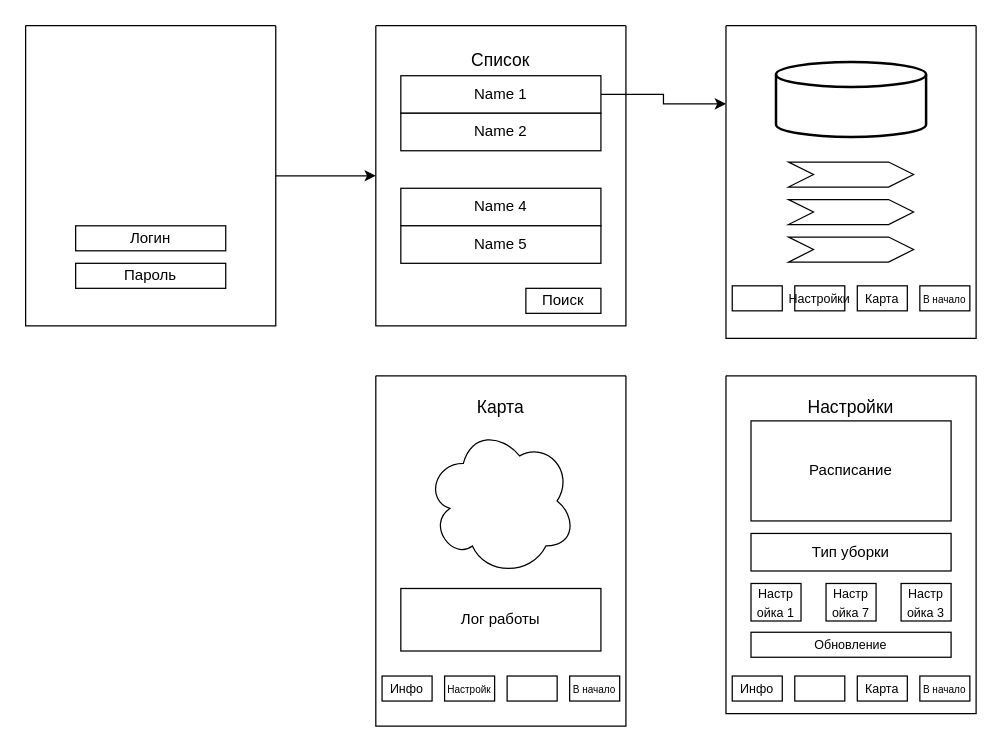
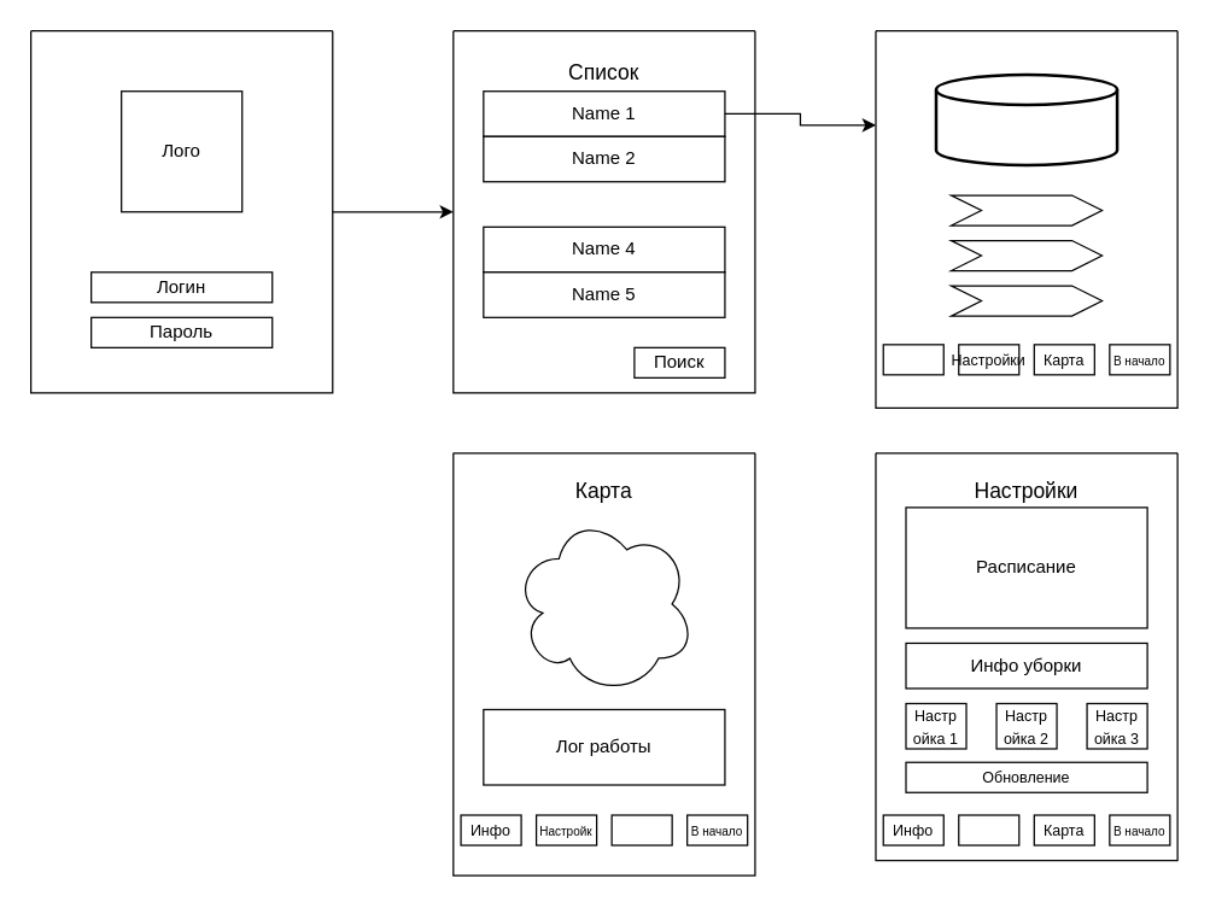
  <mxCell id="0" />
  <mxCell id="1" parent="0" />
  <mxCell id="2" style="edgeStyle=orthogonalEdgeStyle;rounded=0;orthogonalLoop=1;jettySize=auto;html=1;exitX=1;exitY=0.5;exitDx=0;exitDy=0;entryX=0;entryY=0.5;entryDx=0;entryDy=0;" edge="1" parent="1" source="3" target="7"><mxGeometry relative="1" as="geometry" /></mxCell>
  <mxCell id="3" value="" style="swimlane;startSize=0;" vertex="1" parent="1"><mxGeometry x="20" y="20" width="200" height="240" as="geometry"><mxRectangle x="280" y="150" width="50" height="40" as="alternateBounds" /></mxGeometry></mxCell>
+ <mxCell id="4" value="Лого" style="whiteSpace=wrap;html=1;aspect=fixed;" vertex="1" parent="3"><mxGeometry x="60" y="40" width="80" height="80" as="geometry" /></mxCell>
  <mxCell id="5" value="Логин" style="rounded=0;whiteSpace=wrap;html=1;" vertex="1" parent="3"><mxGeometry x="40" y="160" width="120" height="20" as="geometry" /></mxCell>
  <mxCell id="6" value="Пароль" style="rounded=0;whiteSpace=wrap;html=1;" vertex="1" parent="3"><mxGeometry x="40" y="190" width="120" height="20" as="geometry" /></mxCell>
  <mxCell id="7" value="" style="swimlane;startSize=0;" vertex="1" parent="1"><mxGeometry x="300" y="20" width="200" height="240" as="geometry"><mxRectangle x="280" y="150" width="50" height="40" as="alternateBounds" /></mxGeometry></mxCell>
  <mxCell id="8" value="Поиск" style="rounded=0;whiteSpace=wrap;html=1;" vertex="1" parent="7"><mxGeometry x="120" y="210" width="60" height="20" as="geometry" /></mxCell>
  <mxCell id="9" value="Name 1" style="rounded=0;whiteSpace=wrap;html=1;" vertex="1" parent="7"><mxGeometry x="20" y="40" width="160" height="30" as="geometry" /></mxCell>
  <mxCell id="10" value="Name 2" style="rounded=0;whiteSpace=wrap;html=1;" vertex="1" parent="7"><mxGeometry x="20" y="70" width="160" height="30" as="geometry" /></mxCell>
  <mxCell id="11" value="Name 4" style="rounded=0;whiteSpace=wrap;html=1;" vertex="1" parent="7"><mxGeometry x="20" y="130" width="160" height="30" as="geometry" /></mxCell>
  <mxCell id="12" value="Name 5" style="rounded=0;whiteSpace=wrap;html=1;" vertex="1" parent="7"><mxGeometry x="20" y="160" width="160" height="30" as="geometry" /></mxCell>
  <mxCell id="13" value="&lt;font style=&quot;font-size: 14px;&quot;&gt;Список&lt;/font&gt;" style="text;html=1;strokeColor=none;fillColor=none;align=center;verticalAlign=middle;whiteSpace=wrap;rounded=0;" vertex="1" parent="7"><mxGeometry x="70" y="13" width="60" height="30" as="geometry" /></mxCell>
  <mxCell id="14" value="" style="swimlane;startSize=0;" vertex="1" parent="1"><mxGeometry x="580" y="20" width="200" height="250" as="geometry"><mxRectangle x="280" y="150" width="50" height="40" as="alternateBounds" /></mxGeometry></mxCell>
  <mxCell id="15" value="" style="strokeWidth=2;html=1;shape=mxgraph.flowchart.database;whiteSpace=wrap;" vertex="1" parent="14"><mxGeometry x="40" y="29" width="120" height="60" as="geometry" /></mxCell>
  <mxCell id="16" value="" style="shape=step;perimeter=stepPerimeter;fixedSize=1;points=[];whiteSpace=wrap;html=1;" vertex="1" parent="14"><mxGeometry x="50" y="109" width="100" height="20" as="geometry" /></mxCell>
  <mxCell id="17" value="" style="shape=step;perimeter=stepPerimeter;fixedSize=1;points=[];whiteSpace=wrap;html=1;" vertex="1" parent="14"><mxGeometry x="50" y="139" width="100" height="20" as="geometry" /></mxCell>
  <mxCell id="18" value="" style="shape=step;perimeter=stepPerimeter;fixedSize=1;points=[];whiteSpace=wrap;html=1;" vertex="1" parent="14"><mxGeometry x="50" y="169" width="100" height="20" as="geometry" /></mxCell>
  <mxCell id="19" value="" style="rounded=0;whiteSpace=wrap;html=1;" vertex="1" parent="14"><mxGeometry x="5" y="208" width="40" height="20" as="geometry" /></mxCell>
  <mxCell id="20" value="&lt;font style=&quot;font-size: 10px;&quot;&gt;Карта&lt;/font&gt;" style="rounded=0;whiteSpace=wrap;html=1;" vertex="1" parent="14"><mxGeometry x="105" y="208" width="40" height="20" as="geometry" /></mxCell>
  <mxCell id="21" value="&lt;font style=&quot;font-size: 10px;&quot;&gt;Настройки&lt;/font&gt;" style="rounded=0;whiteSpace=wrap;html=1;" vertex="1" parent="14"><mxGeometry x="55" y="208" width="40" height="20" as="geometry" /></mxCell>
  <mxCell id="22" value="&lt;font style=&quot;font-size: 8px;&quot;&gt;В начало&lt;/font&gt;" style="rounded=0;whiteSpace=wrap;html=1;" vertex="1" parent="14"><mxGeometry x="155" y="208" width="40" height="20" as="geometry" /></mxCell>
  <mxCell id="23" value="" style="swimlane;startSize=0;" vertex="1" parent="1"><mxGeometry x="580" y="300" width="200" height="270" as="geometry"><mxRectangle x="280" y="150" width="50" height="40" as="alternateBounds" /></mxGeometry></mxCell>
  <mxCell id="24" value="&lt;font style=&quot;font-size: 14px;&quot;&gt;Настройки&lt;/font&gt;" style="text;html=1;strokeColor=none;fillColor=none;align=center;verticalAlign=middle;whiteSpace=wrap;rounded=0;" vertex="1" parent="23"><mxGeometry x="70" y="10" width="60" height="30" as="geometry" /></mxCell>
  <mxCell id="25" value="Расписание" style="rounded=0;whiteSpace=wrap;html=1;" vertex="1" parent="23"><mxGeometry x="20" y="36" width="160" height="80" as="geometry" /></mxCell>
- <mxCell id="26" value="Тип уборки" style="rounded=0;whiteSpace=wrap;html=1;" vertex="1" parent="23"><mxGeometry x="20" y="126" width="160" height="30" as="geometry" /></mxCell>
+ <mxCell id="26" value="Инфо уборки" style="rounded=0;whiteSpace=wrap;html=1;" vertex="1" parent="23"><mxGeometry x="20" y="126" width="160" height="30" as="geometry" /></mxCell>
  <mxCell id="27" value="&lt;font style=&quot;font-size: 10px;&quot;&gt;Настр&lt;br&gt;ойка 1&lt;/font&gt;" style="rounded=0;whiteSpace=wrap;html=1;align=center;" vertex="1" parent="23"><mxGeometry x="20" y="166" width="40" height="30" as="geometry" /></mxCell>
- <mxCell id="28" value="&lt;font style=&quot;font-size: 10px;&quot;&gt;Настр&lt;br&gt;ойка 7&lt;/font&gt;" style="rounded=0;whiteSpace=wrap;html=1;align=center;" vertex="1" parent="23"><mxGeometry x="80" y="166" width="40" height="30" as="geometry" /></mxCell>
+ <mxCell id="28" value="&lt;font style=&quot;font-size: 10px;&quot;&gt;Настр&lt;br&gt;ойка 2&lt;/font&gt;" style="rounded=0;whiteSpace=wrap;html=1;align=center;" vertex="1" parent="23"><mxGeometry x="80" y="166" width="40" height="30" as="geometry" /></mxCell>
  <mxCell id="29" value="&lt;font style=&quot;font-size: 10px;&quot;&gt;Настр&lt;br&gt;ойка 3&lt;/font&gt;" style="rounded=0;whiteSpace=wrap;html=1;align=center;" vertex="1" parent="23"><mxGeometry x="140" y="166" width="40" height="30" as="geometry" /></mxCell>
  <mxCell id="30" value="&lt;span style=&quot;font-size: 10px;&quot;&gt;Обновление&lt;/span&gt;" style="rounded=0;whiteSpace=wrap;html=1;align=center;" vertex="1" parent="23"><mxGeometry x="20" y="205" width="160" height="20" as="geometry" /></mxCell>
  <mxCell id="31" value="&lt;font style=&quot;font-size: 10px;&quot;&gt;Инфо&lt;/font&gt;" style="rounded=0;whiteSpace=wrap;html=1;" vertex="1" parent="23"><mxGeometry x="5" y="240" width="40" height="20" as="geometry" /></mxCell>
  <mxCell id="32" value="" style="rounded=0;whiteSpace=wrap;html=1;" vertex="1" parent="23"><mxGeometry x="55" y="240" width="40" height="20" as="geometry" /></mxCell>
  <mxCell id="33" value="&lt;font style=&quot;font-size: 10px;&quot;&gt;Карта&lt;/font&gt;" style="rounded=0;whiteSpace=wrap;html=1;" vertex="1" parent="23"><mxGeometry x="105" y="240" width="40" height="20" as="geometry" /></mxCell>
  <mxCell id="34" value="&lt;font style=&quot;font-size: 8px;&quot;&gt;В начало&lt;/font&gt;" style="rounded=0;whiteSpace=wrap;html=1;" vertex="1" parent="23"><mxGeometry x="155" y="240" width="40" height="20" as="geometry" /></mxCell>
  <mxCell id="35" value="" style="swimlane;startSize=0;" vertex="1" parent="1"><mxGeometry x="300" y="300" width="200" height="280" as="geometry"><mxRectangle x="280" y="150" width="50" height="40" as="alternateBounds" /></mxGeometry></mxCell>
  <mxCell id="36" value="&lt;font style=&quot;font-size: 14px;&quot;&gt;Карта&lt;/font&gt;" style="text;html=1;strokeColor=none;fillColor=none;align=center;verticalAlign=middle;whiteSpace=wrap;rounded=0;" vertex="1" parent="35"><mxGeometry x="70" y="10" width="60" height="30" as="geometry" /></mxCell>
  <mxCell id="37" value="" style="ellipse;shape=cloud;whiteSpace=wrap;html=1;" vertex="1" parent="35"><mxGeometry x="40" y="40" width="120" height="120" as="geometry" /></mxCell>
  <mxCell id="38" value="&lt;font style=&quot;font-size: 10px;&quot;&gt;Инфо&lt;/font&gt;" style="rounded=0;whiteSpace=wrap;html=1;" vertex="1" parent="35"><mxGeometry x="5" y="240" width="40" height="20" as="geometry" /></mxCell>
  <mxCell id="39" value="&lt;font style=&quot;font-size: 8px;&quot;&gt;Настройк&lt;/font&gt;" style="rounded=0;whiteSpace=wrap;html=1;" vertex="1" parent="35"><mxGeometry x="55" y="240" width="40" height="20" as="geometry" /></mxCell>
  <mxCell id="40" value="" style="rounded=0;whiteSpace=wrap;html=1;" vertex="1" parent="35"><mxGeometry x="105" y="240" width="40" height="20" as="geometry" /></mxCell>
  <mxCell id="41" value="&lt;font style=&quot;font-size: 8px;&quot;&gt;В начало&lt;/font&gt;" style="rounded=0;whiteSpace=wrap;html=1;" vertex="1" parent="35"><mxGeometry x="155" y="240" width="40" height="20" as="geometry" /></mxCell>
  <mxCell id="42" value="Лог работы" style="rounded=0;whiteSpace=wrap;html=1;" vertex="1" parent="35"><mxGeometry x="20" y="170" width="160" height="50" as="geometry" /></mxCell>
  <mxCell id="43" style="edgeStyle=orthogonalEdgeStyle;rounded=0;orthogonalLoop=1;jettySize=auto;html=1;exitX=1;exitY=0.5;exitDx=0;exitDy=0;entryX=0;entryY=0.25;entryDx=0;entryDy=0;" edge="1" parent="1" source="9" target="14"><mxGeometry relative="1" as="geometry" /></mxCell>
